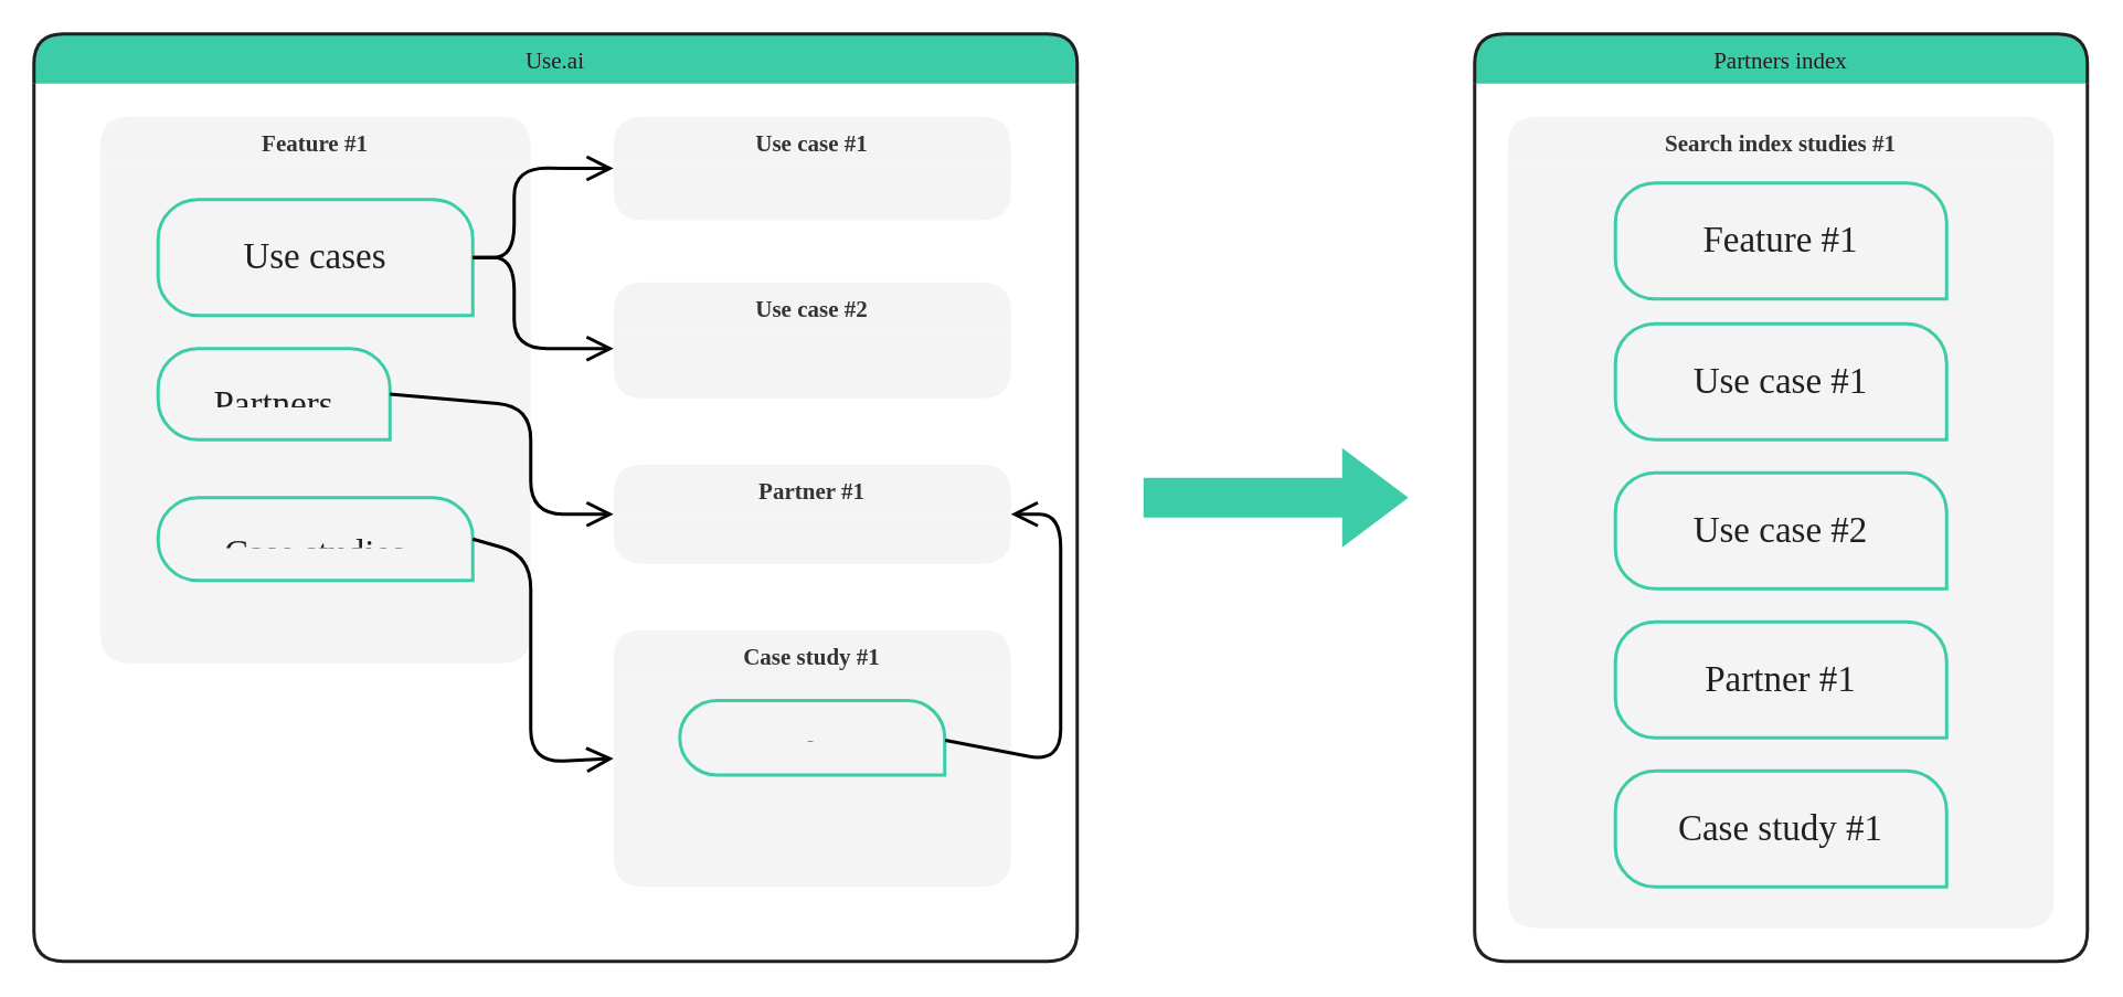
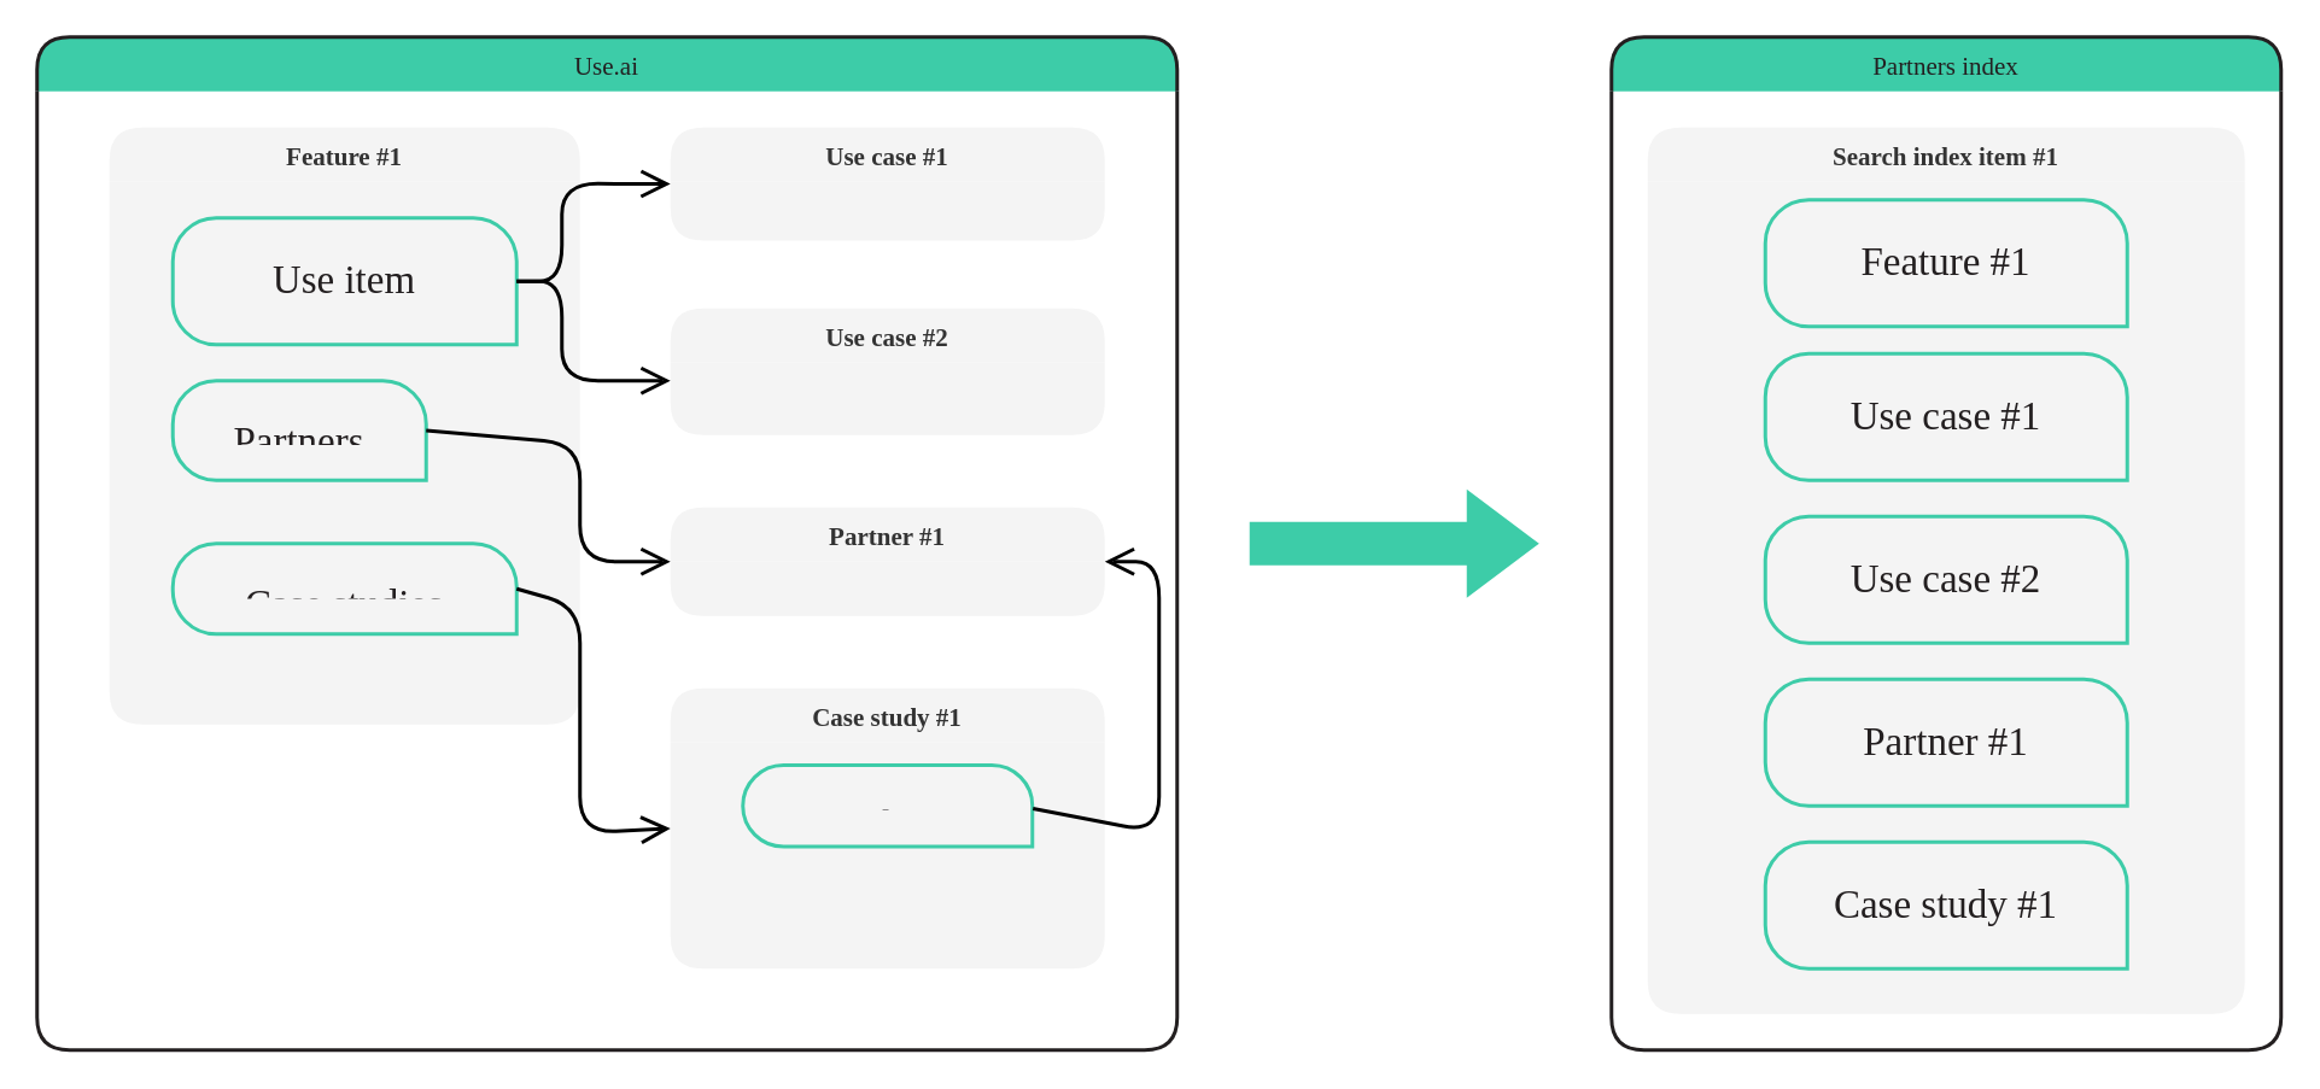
  <mxCell id="0" />
  <mxCell id="1" parent="0" />
  <mxCell id="2" value="Use.ai" style="swimlane;childLayout=stackLayout;horizontal=1;startSize=30;horizontalStack=0;rounded=1;fontSize=14;fontStyle=0;strokeWidth=2;resizeParent=0;resizeLast=1;shadow=0;dashed=0;align=center;glass=0;sketch=0;strokeColor=#231f20;fontFamily=Work Sans;fontSource=https%3A%2F%2Ffonts.googleapis.com%2Fcss%3Ffamily%3DWork%2BSans;fontColor=#231F20;fillColor=#3dcca8;swimlaneLine=0;expand=1;collapsible=0;swimlaneBody=1;swimlaneHead=1;arcSize=20;overflow=hidden;spacingLeft=20;spacingRight=20;dropTarget=0;" parent="1" vertex="1"><mxGeometry x="20" y="20" width="630" height="560" as="geometry" /></mxCell>
  <mxCell id="3" value="Feature #1" style="swimlane;childLayout=stackLayout;horizontal=1;startSize=30;horizontalStack=0;rounded=1;fontSize=14;fontStyle=1;strokeWidth=2;resizeParent=0;resizeLast=1;shadow=0;dashed=0;align=center;glass=0;sketch=0;fontFamily=Work Sans;fontSource=https%3A%2F%2Ffonts.googleapis.com%2Fcss%3Ffamily%3DWork%2BSans;swimlaneLine=0;expand=1;collapsible=0;swimlaneBody=1;swimlaneHead=1;arcSize=20;fillStyle=auto;fillColor=#f4f4f4;fontColor=#333333;strokeColor=none;overflow=hidden;container=1;swimlaneFillColor=#F4F4F4;spacingLeft=20;spacingRight=20;dropTarget=0;" parent="1" vertex="1"><mxGeometry x="60" y="70" width="260" height="330" as="geometry" /></mxCell>
- <mxCell id="4" value="Use cases" style="verticalLabelPosition=middle;verticalAlign=middle;html=1;shape=mxgraph.basic.three_corner_round_rect;dx=12;whiteSpace=wrap;rounded=1;glass=0;flipV=0;strokeWidth=2;perimeterSpacing=0;strokeColor=#3DCCA8;fillColor=none;flipH=1;labelPosition=center;align=center;fontColor=#231F20;fontSize=22;fontFamily=Work Sans;fontSource=https%3A%2F%2Ffonts.googleapis.com%2Fcss%3Ffamily%3DWork%2BSans;spacing=20;overflow=hidden;" parent="1" vertex="1"><mxGeometry x="95" y="120" width="190" height="70" as="geometry" /></mxCell>
+ <mxCell id="4" value="Use item" style="verticalLabelPosition=middle;verticalAlign=middle;html=1;shape=mxgraph.basic.three_corner_round_rect;dx=12;whiteSpace=wrap;rounded=1;glass=0;flipV=0;strokeWidth=2;perimeterSpacing=0;strokeColor=#3DCCA8;fillColor=none;flipH=1;labelPosition=center;align=center;fontColor=#231F20;fontSize=22;fontFamily=Work Sans;fontSource=https%3A%2F%2Ffonts.googleapis.com%2Fcss%3Ffamily%3DWork%2BSans;spacing=20;overflow=hidden;" parent="1" vertex="1"><mxGeometry x="95" y="120" width="190" height="70" as="geometry" /></mxCell>
  <mxCell id="5" value="Partners" style="verticalLabelPosition=middle;verticalAlign=middle;html=1;shape=mxgraph.basic.three_corner_round_rect;dx=12;whiteSpace=wrap;rounded=1;glass=0;flipV=0;strokeWidth=2;perimeterSpacing=0;strokeColor=#3DCCA8;fillColor=none;flipH=1;labelPosition=center;align=center;fontColor=#231F20;fontSize=22;fontFamily=Work Sans;fontSource=https%3A%2F%2Ffonts.googleapis.com%2Fcss%3Ffamily%3DWork%2BSans;spacing=20;overflow=hidden;" parent="1" vertex="1"><mxGeometry x="95" y="210" width="140" height="55" as="geometry" /></mxCell>
  <mxCell id="6" value="Case studies" style="verticalLabelPosition=middle;verticalAlign=middle;html=1;shape=mxgraph.basic.three_corner_round_rect;dx=12;whiteSpace=wrap;rounded=1;glass=0;flipV=0;strokeWidth=2;perimeterSpacing=0;strokeColor=#3DCCA8;fillColor=none;flipH=1;labelPosition=center;align=center;fontColor=#231F20;fontSize=22;fontFamily=Work Sans;fontSource=https%3A%2F%2Ffonts.googleapis.com%2Fcss%3Ffamily%3DWork%2BSans;spacing=20;overflow=hidden;" parent="1" vertex="1"><mxGeometry x="95" y="300" width="190" height="50" as="geometry" /></mxCell>
  <mxCell id="7" value="Use case #1" style="swimlane;childLayout=stackLayout;horizontal=1;startSize=30;horizontalStack=0;rounded=1;fontSize=14;fontStyle=1;strokeWidth=2;resizeParent=0;resizeLast=1;shadow=0;dashed=0;align=center;glass=0;sketch=0;fontFamily=Work Sans;fontSource=https%3A%2F%2Ffonts.googleapis.com%2Fcss%3Ffamily%3DWork%2BSans;swimlaneLine=0;expand=1;collapsible=0;swimlaneBody=1;swimlaneHead=1;arcSize=20;fillStyle=auto;fillColor=#f4f4f4;fontColor=#333333;strokeColor=none;overflow=hidden;container=1;swimlaneFillColor=#F4F4F4;spacingLeft=20;spacingRight=20;" parent="1" vertex="1"><mxGeometry x="370" y="70" width="240" height="62.5" as="geometry" /></mxCell>
  <mxCell id="8" value="Use case #2" style="swimlane;childLayout=stackLayout;horizontal=1;startSize=30;horizontalStack=0;rounded=1;fontSize=14;fontStyle=1;strokeWidth=2;resizeParent=0;resizeLast=1;shadow=0;dashed=0;align=center;glass=0;sketch=0;fontFamily=Work Sans;fontSource=https%3A%2F%2Ffonts.googleapis.com%2Fcss%3Ffamily%3DWork%2BSans;swimlaneLine=0;expand=1;collapsible=0;swimlaneBody=1;swimlaneHead=1;arcSize=20;fillStyle=auto;fillColor=#f4f4f4;fontColor=#333333;strokeColor=none;overflow=hidden;container=1;swimlaneFillColor=#F4F4F4;spacingLeft=20;spacingRight=20;" parent="1" vertex="1"><mxGeometry x="370" y="170" width="240" height="70" as="geometry" /></mxCell>
  <mxCell id="9" value="" style="endArrow=open;endFill=1;endSize=12;html=1;rounded=1;fontFamily=Work Sans;fontSource=https%3A%2F%2Ffonts.googleapis.com%2Fcss%3Ffamily%3DWork%2BSans;fontSize=22;fontColor=#231F20;strokeWidth=2;arcSize=40;exitX=0;exitY=0.5;exitDx=0;exitDy=0;exitPerimeter=0;entryX=0;entryY=0.5;entryDx=0;entryDy=0;" parent="1" source="4" target="7" edge="1"><mxGeometry width="160" relative="1" as="geometry"><mxPoint x="500" y="320" as="sourcePoint" /><mxPoint x="660" y="320" as="targetPoint" /><Array as="points"><mxPoint x="310" y="155" /><mxPoint x="310" y="101" /></Array></mxGeometry></mxCell>
  <mxCell id="10" value="" style="endArrow=open;endFill=1;endSize=12;html=1;rounded=1;fontFamily=Work Sans;fontSource=https%3A%2F%2Ffonts.googleapis.com%2Fcss%3Ffamily%3DWork%2BSans;fontSize=22;fontColor=#231F20;strokeWidth=2;arcSize=40;exitX=0;exitY=0.5;exitDx=0;exitDy=0;exitPerimeter=0;" parent="1" edge="1"><mxGeometry width="160" relative="1" as="geometry"><mxPoint x="285" y="155" as="sourcePoint" /><mxPoint x="370" y="210" as="targetPoint" /><Array as="points"><mxPoint x="310" y="155" /><mxPoint x="310" y="210" /></Array></mxGeometry></mxCell>
  <mxCell id="11" value="Partner #1" style="swimlane;childLayout=stackLayout;horizontal=1;startSize=30;horizontalStack=0;rounded=1;fontSize=14;fontStyle=1;strokeWidth=2;resizeParent=0;resizeLast=1;shadow=0;dashed=0;align=center;glass=0;sketch=0;fontFamily=Work Sans;fontSource=https%3A%2F%2Ffonts.googleapis.com%2Fcss%3Ffamily%3DWork%2BSans;swimlaneLine=0;expand=1;collapsible=0;swimlaneBody=1;swimlaneHead=1;arcSize=20;fillStyle=auto;fillColor=#f4f4f4;fontColor=#333333;strokeColor=none;overflow=hidden;container=1;swimlaneFillColor=#F4F4F4;spacingLeft=20;spacingRight=20;" parent="1" vertex="1"><mxGeometry x="370" y="280" width="240" height="60" as="geometry" /></mxCell>
  <mxCell id="12" value="" style="endArrow=open;endFill=1;endSize=12;html=1;rounded=1;fontFamily=Work Sans;fontSource=https%3A%2F%2Ffonts.googleapis.com%2Fcss%3Ffamily%3DWork%2BSans;fontSize=22;fontColor=#231F20;strokeWidth=2;arcSize=40;exitX=0;exitY=0.5;exitDx=0;exitDy=0;exitPerimeter=0;entryX=0;entryY=0.5;entryDx=0;entryDy=0;" parent="1" source="5" target="11" edge="1"><mxGeometry width="160" relative="1" as="geometry"><mxPoint x="300" y="280" as="sourcePoint" /><mxPoint x="460" y="280" as="targetPoint" /><Array as="points"><mxPoint x="320" y="245" /><mxPoint x="320" y="310" /></Array></mxGeometry></mxCell>
  <mxCell id="13" value="Case study #1" style="swimlane;childLayout=stackLayout;horizontal=1;startSize=30;horizontalStack=0;rounded=1;fontSize=14;fontStyle=1;strokeWidth=2;resizeParent=0;resizeLast=1;shadow=0;dashed=0;align=center;glass=0;sketch=0;fontFamily=Work Sans;fontSource=https%3A%2F%2Ffonts.googleapis.com%2Fcss%3Ffamily%3DWork%2BSans;swimlaneLine=0;expand=1;collapsible=0;swimlaneBody=1;swimlaneHead=1;arcSize=20;fillStyle=auto;fillColor=#f4f4f4;fontColor=#333333;strokeColor=none;overflow=hidden;container=1;swimlaneFillColor=#F4F4F4;spacingLeft=20;spacingRight=20;dropTarget=0;" parent="1" vertex="1"><mxGeometry x="370" y="380" width="240" height="155" as="geometry" /></mxCell>
  <mxCell id="14" value="" style="endArrow=open;endFill=1;endSize=12;html=1;rounded=1;fontFamily=Work Sans;fontSource=https%3A%2F%2Ffonts.googleapis.com%2Fcss%3Ffamily%3DWork%2BSans;fontSize=22;fontColor=#231F20;strokeWidth=2;arcSize=40;exitX=0;exitY=0.5;exitDx=0;exitDy=0;exitPerimeter=0;entryX=0;entryY=0.5;entryDx=0;entryDy=0;" parent="1" source="6" target="13" edge="1"><mxGeometry width="160" relative="1" as="geometry"><mxPoint x="160" y="457" as="sourcePoint" /><mxPoint x="320" y="457" as="targetPoint" /><Array as="points"><mxPoint x="320" y="335" /><mxPoint x="320" y="460" /></Array></mxGeometry></mxCell>
  <mxCell id="15" value="Authors" style="verticalLabelPosition=middle;verticalAlign=middle;html=1;shape=mxgraph.basic.three_corner_round_rect;dx=12;whiteSpace=wrap;rounded=1;glass=0;flipV=0;strokeWidth=2;perimeterSpacing=0;strokeColor=#3DCCA8;fillColor=none;flipH=1;labelPosition=center;align=center;fontColor=#231F20;fontSize=22;fontFamily=Work Sans;fontSource=https%3A%2F%2Ffonts.googleapis.com%2Fcss%3Ffamily%3DWork%2BSans;spacing=20;overflow=hidden;" parent="1" vertex="1"><mxGeometry x="410" y="422.5" width="160" height="45" as="geometry" /></mxCell>
  <mxCell id="16" value="" style="endArrow=open;endFill=1;endSize=12;html=1;rounded=1;fontFamily=Work Sans;fontSource=https%3A%2F%2Ffonts.googleapis.com%2Fcss%3Ffamily%3DWork%2BSans;fontSize=22;fontColor=#231F20;strokeWidth=2;arcSize=40;exitX=-0.002;exitY=0.534;exitDx=0;exitDy=0;exitPerimeter=0;entryX=1;entryY=0.5;entryDx=0;entryDy=0;" parent="1" source="15" target="11" edge="1"><mxGeometry width="160" relative="1" as="geometry"><mxPoint x="660" y="470" as="sourcePoint" /><mxPoint x="820" y="470" as="targetPoint" /><Array as="points"><mxPoint x="640" y="460" /><mxPoint x="640" y="310" /></Array></mxGeometry></mxCell>
  <mxCell id="17" value="Partners index" style="swimlane;childLayout=stackLayout;horizontal=1;startSize=30;horizontalStack=0;rounded=1;fontSize=14;fontStyle=0;strokeWidth=2;resizeParent=0;resizeLast=1;shadow=0;dashed=0;align=center;glass=0;sketch=0;strokeColor=#231f20;fontFamily=Work Sans;fontSource=https%3A%2F%2Ffonts.googleapis.com%2Fcss%3Ffamily%3DWork%2BSans;fontColor=#231F20;fillColor=#3dcca8;swimlaneLine=0;expand=1;collapsible=0;swimlaneBody=1;swimlaneHead=1;arcSize=20;overflow=hidden;spacingLeft=20;spacingRight=20;dropTarget=0;" parent="1" vertex="1"><mxGeometry x="890" y="20" width="370" height="560" as="geometry" /></mxCell>
- <mxCell id="18" value="Search index studies #1" style="swimlane;childLayout=stackLayout;horizontal=1;startSize=30;horizontalStack=0;rounded=1;fontSize=14;fontStyle=1;strokeWidth=2;resizeParent=0;resizeLast=1;shadow=0;dashed=0;align=center;glass=0;sketch=0;fontFamily=Work Sans;fontSource=https%3A%2F%2Ffonts.googleapis.com%2Fcss%3Ffamily%3DWork%2BSans;swimlaneLine=0;expand=1;collapsible=0;swimlaneBody=1;swimlaneHead=1;arcSize=20;fillStyle=auto;fillColor=#f4f4f4;fontColor=#333333;strokeColor=none;overflow=hidden;container=1;swimlaneFillColor=#F4F4F4;spacingLeft=20;spacingRight=20;dropTarget=0;" parent="1" vertex="1"><mxGeometry x="910" y="70" width="330" height="490" as="geometry" /></mxCell>
+ <mxCell id="18" value="Search index item #1" style="swimlane;childLayout=stackLayout;horizontal=1;startSize=30;horizontalStack=0;rounded=1;fontSize=14;fontStyle=1;strokeWidth=2;resizeParent=0;resizeLast=1;shadow=0;dashed=0;align=center;glass=0;sketch=0;fontFamily=Work Sans;fontSource=https%3A%2F%2Ffonts.googleapis.com%2Fcss%3Ffamily%3DWork%2BSans;swimlaneLine=0;expand=1;collapsible=0;swimlaneBody=1;swimlaneHead=1;arcSize=20;fillStyle=auto;fillColor=#f4f4f4;fontColor=#333333;strokeColor=none;overflow=hidden;container=1;swimlaneFillColor=#F4F4F4;spacingLeft=20;spacingRight=20;dropTarget=0;" parent="1" vertex="1"><mxGeometry x="910" y="70" width="330" height="490" as="geometry" /></mxCell>
  <mxCell id="19" value="Use case #1" style="verticalLabelPosition=middle;verticalAlign=middle;html=1;shape=mxgraph.basic.three_corner_round_rect;dx=12;whiteSpace=wrap;rounded=1;glass=0;flipV=0;strokeWidth=2;perimeterSpacing=0;strokeColor=#3DCCA8;fillColor=none;flipH=1;labelPosition=center;align=center;fontColor=#231F20;fontSize=22;fontFamily=Work Sans;fontSource=https%3A%2F%2Ffonts.googleapis.com%2Fcss%3Ffamily%3DWork%2BSans;spacing=20;overflow=hidden;" parent="1" vertex="1"><mxGeometry x="975" y="195" width="200" height="70" as="geometry" /></mxCell>
  <mxCell id="20" value="Use case #2" style="verticalLabelPosition=middle;verticalAlign=middle;html=1;shape=mxgraph.basic.three_corner_round_rect;dx=12;whiteSpace=wrap;rounded=1;glass=0;flipV=0;strokeWidth=2;perimeterSpacing=0;strokeColor=#3DCCA8;fillColor=none;flipH=1;labelPosition=center;align=center;fontColor=#231F20;fontSize=22;fontFamily=Work Sans;fontSource=https%3A%2F%2Ffonts.googleapis.com%2Fcss%3Ffamily%3DWork%2BSans;spacing=20;overflow=hidden;" parent="1" vertex="1"><mxGeometry x="975" y="285" width="200" height="70" as="geometry" /></mxCell>
  <mxCell id="21" value="Partner #1" style="verticalLabelPosition=middle;verticalAlign=middle;html=1;shape=mxgraph.basic.three_corner_round_rect;dx=12;whiteSpace=wrap;rounded=1;glass=0;flipV=0;strokeWidth=2;perimeterSpacing=0;strokeColor=#3DCCA8;fillColor=none;flipH=1;labelPosition=center;align=center;fontColor=#231F20;fontSize=22;fontFamily=Work Sans;fontSource=https%3A%2F%2Ffonts.googleapis.com%2Fcss%3Ffamily%3DWork%2BSans;spacing=20;overflow=hidden;" parent="1" vertex="1"><mxGeometry x="975" y="375" width="200" height="70" as="geometry" /></mxCell>
  <mxCell id="22" value="Case study #1" style="verticalLabelPosition=middle;verticalAlign=middle;html=1;shape=mxgraph.basic.three_corner_round_rect;dx=12;whiteSpace=wrap;rounded=1;glass=0;flipV=0;strokeWidth=2;perimeterSpacing=0;strokeColor=#3DCCA8;fillColor=none;flipH=1;labelPosition=center;align=center;fontColor=#231F20;fontSize=22;fontFamily=Work Sans;fontSource=https%3A%2F%2Ffonts.googleapis.com%2Fcss%3Ffamily%3DWork%2BSans;spacing=20;overflow=hidden;" parent="1" vertex="1"><mxGeometry x="975" y="465" width="200" height="70" as="geometry" /></mxCell>
  <mxCell id="23" value="Feature #1" style="verticalLabelPosition=middle;verticalAlign=middle;html=1;shape=mxgraph.basic.three_corner_round_rect;dx=12;whiteSpace=wrap;rounded=1;glass=0;flipV=0;strokeWidth=2;perimeterSpacing=0;strokeColor=#3DCCA8;fillColor=none;flipH=1;labelPosition=center;align=center;fontColor=#231F20;fontSize=22;fontFamily=Work Sans;fontSource=https%3A%2F%2Ffonts.googleapis.com%2Fcss%3Ffamily%3DWork%2BSans;spacing=20;overflow=hidden;" parent="1" vertex="1"><mxGeometry x="975" y="110" width="200" height="70" as="geometry" /></mxCell>
  <mxCell id="24" value="" style="html=1;shadow=0;dashed=0;align=center;verticalAlign=middle;shape=mxgraph.arrows2.arrow;dy=0.6;dx=40;notch=0;rounded=1;glass=0;sketch=0;strokeColor=none;strokeWidth=1.2;fontFamily=Work Sans;fontSource=https%3A%2F%2Ffonts.googleapis.com%2Fcss%3Ffamily%3DWork%2BSans;fontSize=22;fontColor=#231F20;fillColor=#3dcca8;" parent="1" vertex="1"><mxGeometry x="690" y="270" width="160" height="60" as="geometry" /></mxCell>
